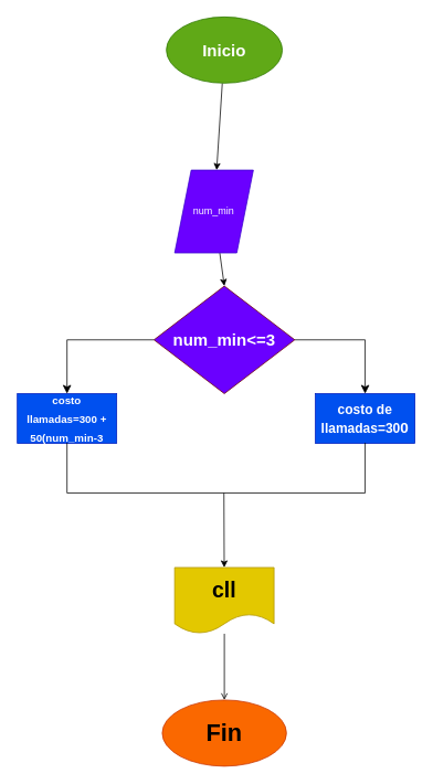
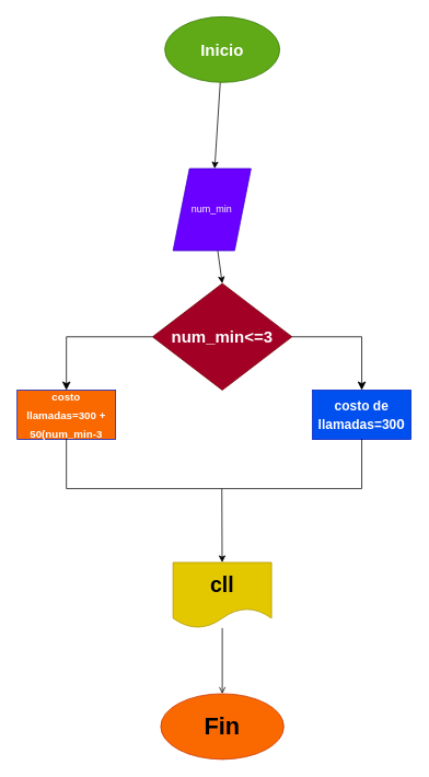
  <mxCell id="0" />
  <mxCell id="1" parent="0" />
  <mxCell id="2" value="" style="edgeStyle=none;html=1;" edge="1" parent="1" source="3" target="5"><mxGeometry relative="1" as="geometry" /></mxCell>
  <mxCell id="3" value="&lt;b&gt;&lt;font style=&quot;font-size: 20px;&quot;&gt;Inicio&lt;/font&gt;&lt;/b&gt;" style="ellipse;whiteSpace=wrap;html=1;fillColor=#60a917;fontColor=#ffffff;strokeColor=#2D7600;" vertex="1" parent="1"><mxGeometry x="200" y="20" width="140" height="80" as="geometry" /></mxCell>
  <mxCell id="4" value="" style="edgeStyle=none;html=1;fontSize=20;" edge="1" parent="1" source="5"><mxGeometry relative="1" as="geometry"><mxPoint x="270" y="345" as="targetPoint" /></mxGeometry></mxCell>
  <mxCell id="5" value="num_min" style="shape=parallelogram;perimeter=parallelogramPerimeter;whiteSpace=wrap;html=1;fixedSize=1;fillColor=#6a00ff;fontColor=#ffffff;strokeColor=#3700CC;" vertex="1" parent="1"><mxGeometry x="210" y="205" width="95" height="100" as="geometry" /></mxCell>
- <mxCell id="6" value="&lt;b&gt;num_min&amp;lt;=3&lt;/b&gt;" style="rhombus;whiteSpace=wrap;html=1;fontSize=20;fillColor=#6a00ff;fontColor=#ffffff;strokeColor=#6F0000;" vertex="1" parent="1"><mxGeometry x="185" y="345" width="170" height="130" as="geometry" /></mxCell>
+ <mxCell id="6" value="&lt;b&gt;num_min&amp;lt;=3&lt;/b&gt;" style="rhombus;whiteSpace=wrap;html=1;fontSize=20;fillColor=#a20025;fontColor=#ffffff;strokeColor=#6F0000;" vertex="1" parent="1"><mxGeometry x="185" y="345" width="170" height="130" as="geometry" /></mxCell>
  <mxCell id="7" value="" style="edgeStyle=segmentEdgeStyle;endArrow=classic;html=1;curved=0;rounded=0;endSize=8;startSize=8;fontSize=19;exitX=1;exitY=0.5;exitDx=0;exitDy=0;" edge="1" parent="1" source="6"><mxGeometry width="50" height="50" relative="1" as="geometry"><mxPoint x="355" y="415" as="sourcePoint" /><mxPoint x="440" y="475" as="targetPoint" /></mxGeometry></mxCell>
  <mxCell id="8" value="" style="edgeStyle=segmentEdgeStyle;endArrow=classic;html=1;curved=0;rounded=0;endSize=8;startSize=8;fontSize=19;exitX=0;exitY=0.5;exitDx=0;exitDy=0;" edge="1" parent="1" source="6"><mxGeometry width="50" height="50" relative="1" as="geometry"><mxPoint x="180" y="415" as="sourcePoint" /><mxPoint x="80" y="475" as="targetPoint" /></mxGeometry></mxCell>
  <mxCell id="9" value="&lt;b style=&quot;&quot;&gt;&lt;font style=&quot;font-size: 16px;&quot;&gt;costo de llamadas=30&lt;/font&gt;&lt;span style=&quot;font-size: 18px;&quot;&gt;0&lt;/span&gt;&lt;/b&gt;" style="rounded=0;whiteSpace=wrap;html=1;fontSize=19;fillColor=#0050ef;fontColor=#ffffff;strokeColor=#001DBC;" vertex="1" parent="1"><mxGeometry x="380" y="475" width="120" height="60" as="geometry" /></mxCell>
- <mxCell id="10" value="&lt;b style=&quot;&quot;&gt;&lt;font style=&quot;font-size: 13px;&quot;&gt;costo llamadas=300 + 50(num_min-3&lt;/font&gt;&lt;/b&gt;" style="rounded=0;whiteSpace=wrap;html=1;fontSize=19;fillColor=#0050ef;fontColor=#ffffff;strokeColor=#001DBC;" vertex="1" parent="1"><mxGeometry x="20" y="475" width="120" height="60" as="geometry" /></mxCell>
+ <mxCell id="10" value="&lt;b style=&quot;&quot;&gt;&lt;font style=&quot;font-size: 13px;&quot;&gt;costo llamadas=300 + 50(num_min-3&lt;/font&gt;&lt;/b&gt;" style="rounded=0;whiteSpace=wrap;html=1;fontSize=19;fillColor=#fa6800;fontColor=#ffffff;strokeColor=#001DBC;" vertex="1" parent="1"><mxGeometry x="20" y="475" width="120" height="60" as="geometry" /></mxCell>
  <mxCell id="11" value="" style="shape=partialRectangle;whiteSpace=wrap;html=1;bottom=1;right=1;left=1;top=0;fillColor=none;routingCenterX=-0.5;fontSize=17;" vertex="1" parent="1"><mxGeometry x="80" y="535" width="360" height="60" as="geometry" /></mxCell>
  <mxCell id="12" value="" style="endArrow=classic;html=1;fontSize=17;" edge="1" parent="1" target="14"><mxGeometry width="50" height="50" relative="1" as="geometry"><mxPoint x="269.5" y="595" as="sourcePoint" /><mxPoint x="269.5" y="695" as="targetPoint" /></mxGeometry></mxCell>
  <mxCell id="13" value="" style="edgeStyle=none;html=1;fontSize=17;endArrow=open;" edge="1" parent="1" source="14" target="15"><mxGeometry relative="1" as="geometry" /></mxCell>
  <mxCell id="14" value="&lt;font style=&quot;font-size: 26px;&quot;&gt;&lt;b&gt;cll&lt;/b&gt;&lt;/font&gt;" style="shape=document;whiteSpace=wrap;html=1;boundedLbl=1;fontSize=17;fillColor=#e3c800;fontColor=#000000;strokeColor=#B09500;" vertex="1" parent="1"><mxGeometry x="210" y="685" width="120" height="80" as="geometry" /></mxCell>
  <mxCell id="15" value="&lt;b&gt;&lt;font style=&quot;font-size: 29px;&quot;&gt;Fin&lt;/font&gt;&lt;/b&gt;" style="ellipse;whiteSpace=wrap;html=1;fontSize=17;fillColor=#fa6800;fontColor=#000000;strokeColor=#C73500;" vertex="1" parent="1"><mxGeometry x="195" y="845" width="150" height="80" as="geometry" /></mxCell>
